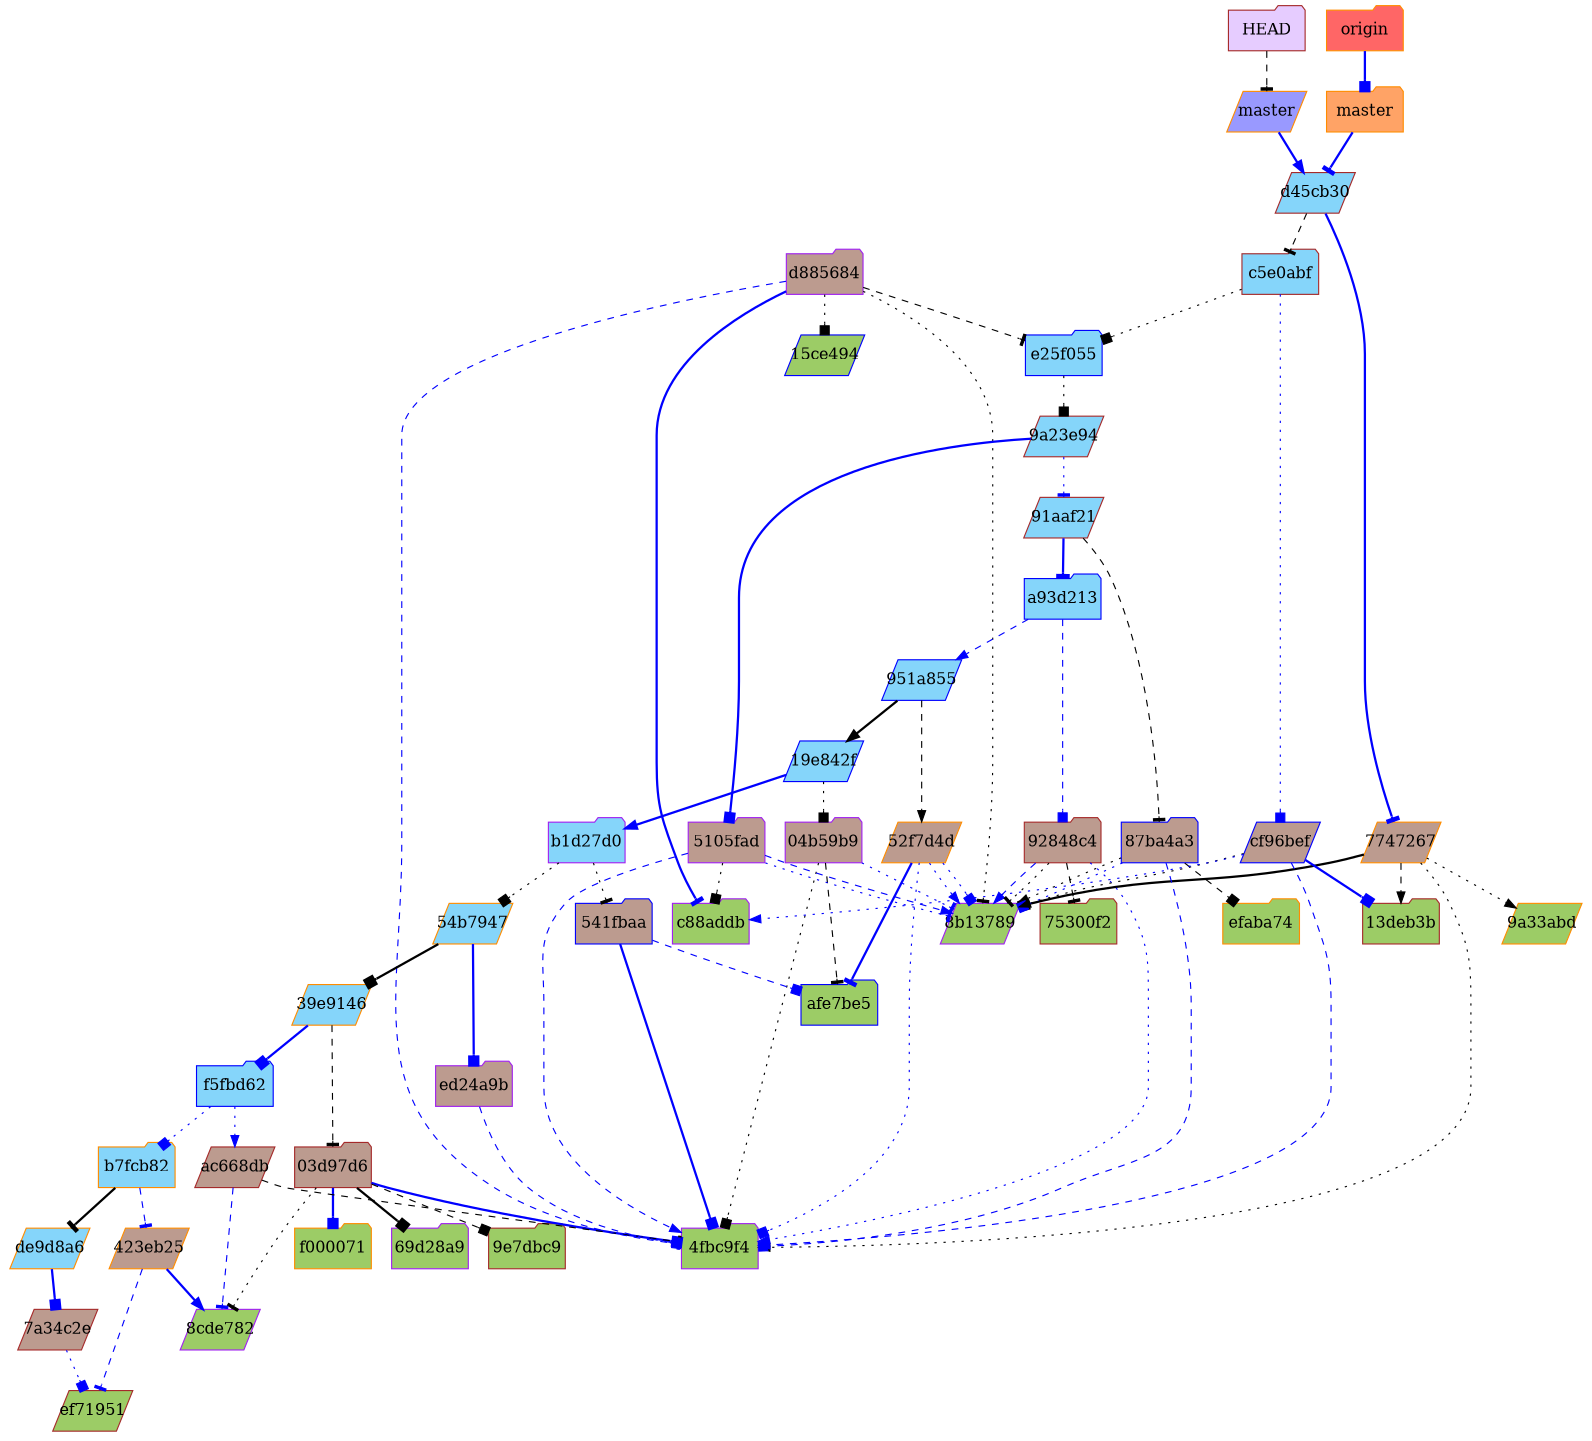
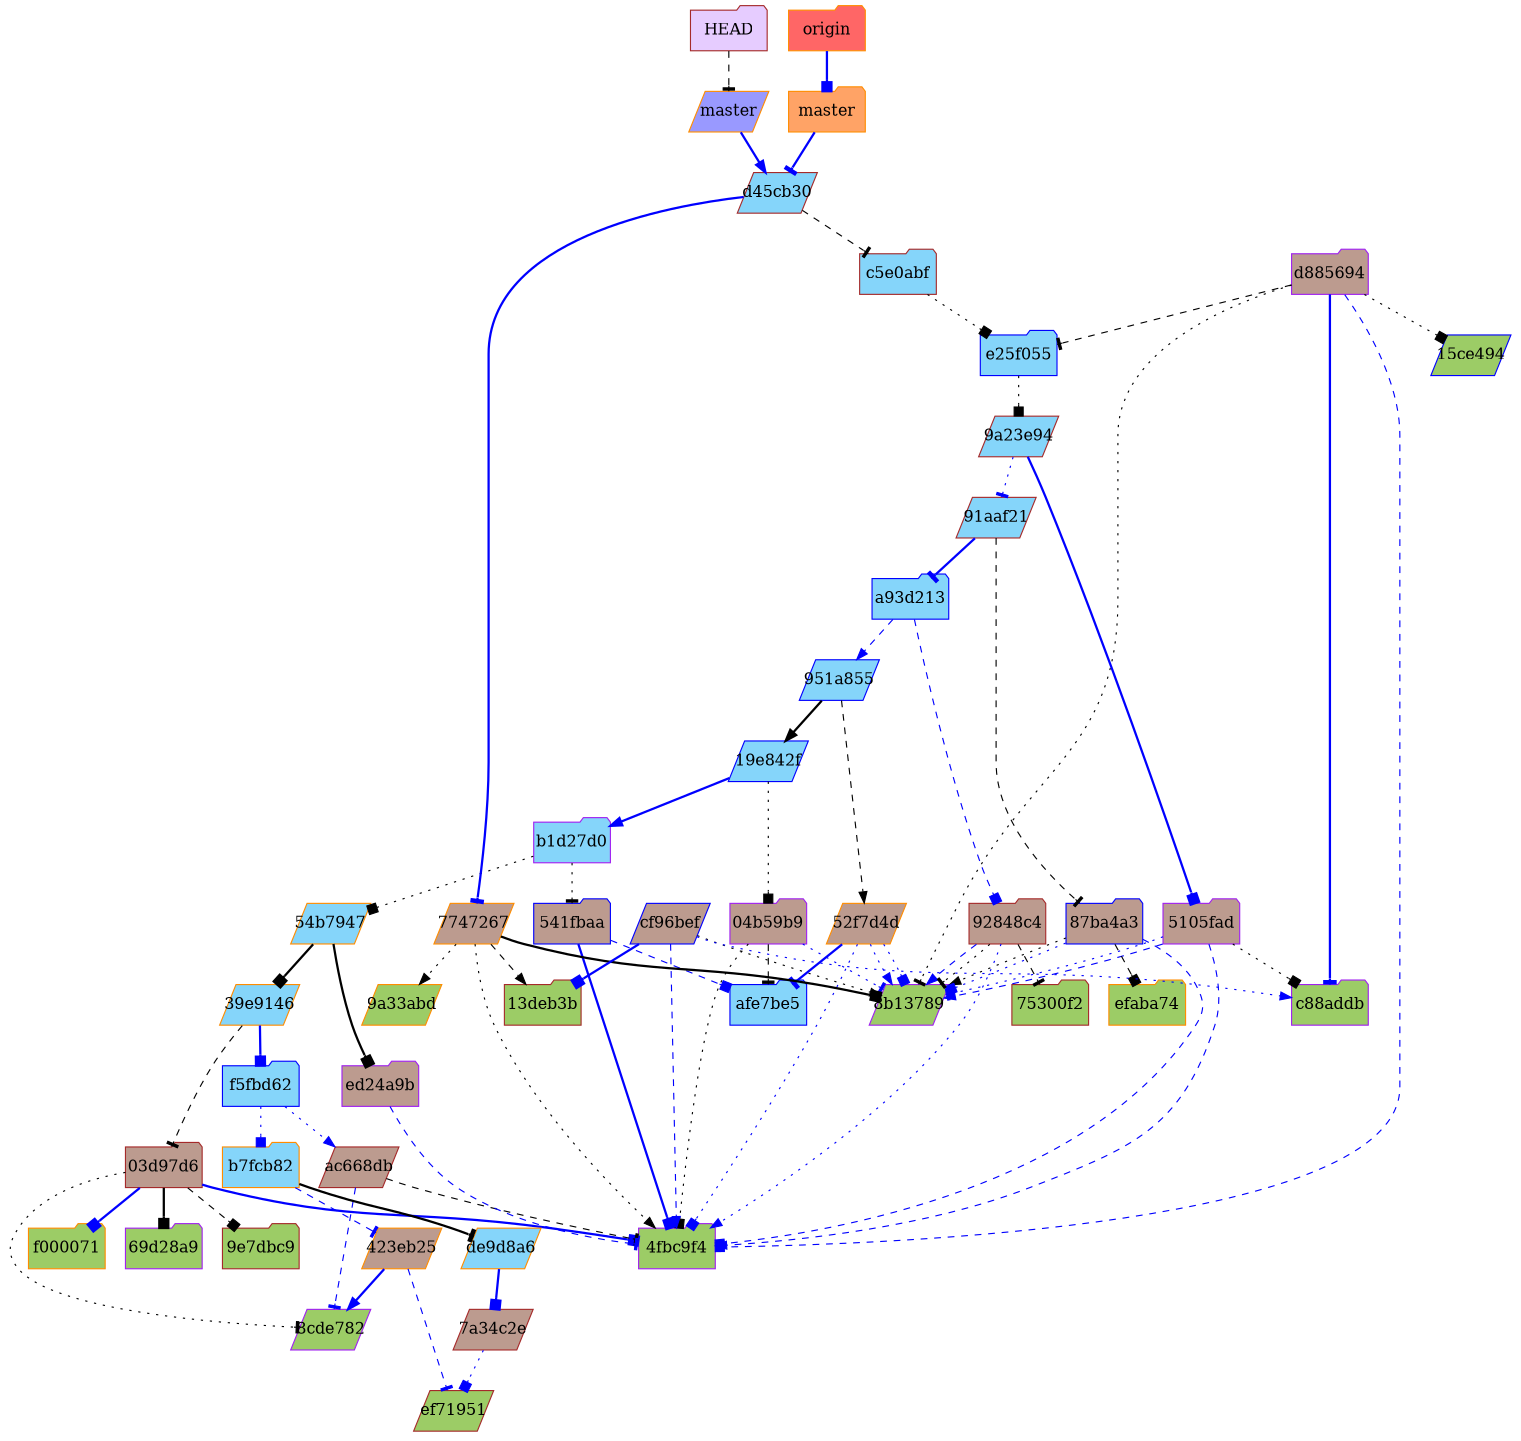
  digraph {
    node [color=brown fillcolor="#9ccc66" fixedsize=true shape=folder style=filled]
    edge [arrowhead=box color=blue style=dotted]
    n1 [label="13deb3b" width=0.95]
    n2 [color=blue label="15ce494" shape=parallelogram width=0.95]
    n3 [color=purple label="4fbc9f4" width=0.95]
    n4 [color=purple label="69d28a9" width=0.95]
    n5 [label="75300f2" width=0.95]
    n6 [color=purple label="8b13789" shape=parallelogram width=0.95]
    n7 [color=purple label="8cde782" shape=parallelogram width=0.95]
    n8 [color=darkorange label="9a33abd" shape=parallelogram width=0.95]
    n9 [label="9e7dbc9" width=0.95]
-   n10 [color=blue label=afe7be5 width=0.95]
+   n10 [color=blue fillcolor="#85d5fa" label=afe7be5 width=0.95]
    n11 [color=purple label=c88addb width=0.95]
    n12 [label=ef71951 shape=parallelogram width=0.95]
    n13 [color=darkorange label=efaba74 width=0.95]
    n14 [color=darkorange label=f000071 width=0.95]
    n15 [fillcolor="#bc9b8f" label="03d97d6" width=0.95]
    n16 [color=purple fillcolor="#bc9b8f" label="04b59b9" width=0.95]
    n17 [color=darkorange fillcolor="#bc9b8f" label="423eb25" shape=parallelogram width=0.95]
    n18 [color=purple fillcolor="#bc9b8f" label="5105fad" width=0.95]
    n19 [color=darkorange fillcolor="#bc9b8f" label="52f7d4d" shape=parallelogram width=0.95]
    n20 [color=blue fillcolor="#bc9b8f" label="541fbaa" width=0.95]
    n21 [color=darkorange fillcolor="#bc9b8f" label=7747267 shape=parallelogram width=0.95]
    n22 [fillcolor="#bc9b8f" label="7a34c2e" shape=parallelogram width=0.95]
    n23 [color=blue fillcolor="#bc9b8f" label="87ba4a3" width=0.95]
    n24 [fillcolor="#bc9b8f" label="92848c4" width=0.95]
    n25 [fillcolor="#bc9b8f" label=ac668db shape=parallelogram width=0.95]
    n26 [color=blue fillcolor="#bc9b8f" label=cf96bef shape=parallelogram width=0.95]
-   n27 [color=purple fillcolor="#bc9b8f" label=d885684 width=0.95]
+   n27 [color=purple fillcolor="#bc9b8f" label=d885694 width=0.95]
    n28 [color=blue fillcolor="#85d5fa" label=e25f055 width=0.95]
    n29 [color=purple fillcolor="#bc9b8f" label=ed24a9b width=0.95]
    n30 [color=blue fillcolor="#85d5fa" label="19e842f" shape=parallelogram width=0.95]
    n31 [color=purple fillcolor="#85d5fa" label=b1d27d0 width=0.95]
    n32 [color=darkorange fillcolor="#85d5fa" label="54b7947" shape=parallelogram width=0.95]
    n33 [color=darkorange fillcolor="#85d5fa" label="39e9146" shape=parallelogram width=0.95]
    n34 [color=blue fillcolor="#85d5fa" label=f5fbd62 width=0.95]
    n35 [color=darkorange fillcolor="#85d5fa" label=b7fcb82 width=0.95]
    n36 [color=darkorange fillcolor="#85d5fa" label=de9d8a6 shape=parallelogram width=0.95]
    n37 [fillcolor="#85d5fa" label="91aaf21" shape=parallelogram width=0.95]
    n38 [color=blue fillcolor="#85d5fa" label=a93d213 width=0.95]
    n39 [color=blue fillcolor="#85d5fa" label="951a855" shape=parallelogram width=0.95]
    n40 [fillcolor="#85d5fa" label="9a23e94" shape=parallelogram width=0.95]
    n41 [fillcolor="#85d5fa" label=c5e0abf width=0.95]
    n42 [fillcolor="#85d5fa" label=d45cb30 shape=parallelogram width=0.95]
    n43 [color=darkorange fillcolor="#9999ff" label=master shape=parallelogram width=0.95]
    n44 [fillcolor="#e6ccff" label=HEAD width=0.95]
    n45 [color=darkorange fillcolor="#ffa366" label=master width=0.95]
    n46 [color=darkorange fillcolor="#ff6666" label=origin width=0.95]
    n15 -> n3 [style=bold]
    n15 -> n4 [color=black style=bold]
    n15 -> n7 [arrowhead=tee color=black]
    n15 -> n9 [color=black style=dashed]
    n15 -> n14 [style=bold]
    n16 -> n3 [color=black]
    n16 -> n6 [arrowhead=tee]
    n16 -> n10 [arrowhead=tee color=black style=dashed]
    n17 -> n7 [arrowhead=normal style=bold]
    n17 -> n12 [arrowhead=tee style=dashed]
    n18 -> n3 [arrowhead=normal style=dashed]
    n18 -> n6 [arrowhead=tee]
    n18 -> n6 [arrowhead=normal style=dashed]
    n18 -> n11 [color=black]
    n19 -> n3
    n19 -> n6 [arrowhead=normal]
    n19 -> n6
    n19 -> n10 [arrowhead=tee style=bold]
    n20 -> n3 [style=bold]
    n20 -> n10 [style=dashed]
    n21 -> n1 [arrowhead=normal color=black style=dashed]
    n21 -> n3 [arrowhead=normal color=black]
    n21 -> n6 [color=black style=bold]
    n21 -> n8 [arrowhead=normal color=black]
    n22 -> n12
    n23 -> n3 [style=dashed]
    n23 -> n6 [arrowhead=normal color=black]
    n23 -> n6
    n23 -> n13 [color=black style=dashed]
    n24 -> n3 [arrowhead=normal]
    n24 -> n5 [arrowhead=tee color=black style=dashed]
    n24 -> n6 [arrowhead=normal style=dashed]
    n24 -> n6 [arrowhead=tee color=black]
    n25 -> n3 [arrowhead=tee color=black style=dashed]
    n25 -> n7 [arrowhead=tee style=dashed]
    n26 -> n1 [style=bold]
    n26 -> n3 [arrowhead=normal style=dashed]
    n26 -> n6 [arrowhead=normal color=black]
    n26 -> n11 [arrowhead=normal]
    n27 -> n2 [color=black]
    n27 -> n3 [style=dashed]
    n27 -> n6 [arrowhead=tee color=black]
    n27 -> n11 [arrowhead=tee style=bold]
    n27 -> n28 [arrowhead=tee color=black style=dashed]
    n28 -> n40 [color=black]
    n29 -> n3 [arrowhead=tee style=dashed]
    n30 -> n16 [color=black]
    n30 -> n31 [arrowhead=normal style=bold]
    n31 -> n20 [arrowhead=tee color=black]
    n31 -> n32 [color=black]
-   n32 -> n29 [style=bold]
+   n32 -> n29 [color=black style=bold]
    n32 -> n33 [color=black style=bold]
    n33 -> n15 [arrowhead=tee color=black style=dashed]
    n33 -> n34 [style=bold]
    n34 -> n25 [arrowhead=normal]
    n34 -> n35
    n35 -> n17 [arrowhead=tee style=dashed]
    n35 -> n36 [arrowhead=tee color=black style=bold]
    n36 -> n22 [style=bold]
    n37 -> n23 [arrowhead=tee color=black style=dashed]
    n37 -> n38 [arrowhead=tee style=bold]
    n38 -> n24 [style=dashed]
    n38 -> n39 [arrowhead=normal style=dashed]
    n39 -> n19 [arrowhead=normal color=black style=dashed]
    n39 -> n30 [arrowhead=normal color=black style=bold]
    n40 -> n18 [style=bold]
    n40 -> n37 [arrowhead=tee]
-   n41 -> n26
    n41 -> n28 [color=black]
    n42 -> n21 [arrowhead=tee style=bold]
    n42 -> n41 [arrowhead=tee color=black style=dashed]
    n43 -> n42 [arrowhead=normal style=bold]
    n44 -> n43 [arrowhead=tee color=black style=dashed]
    n45 -> n42 [arrowhead=tee style=bold]
    n46 -> n45 [style=bold]
  }
